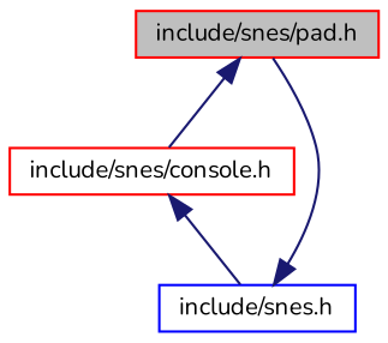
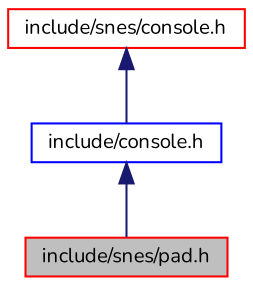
  digraph {
    fontname=Nunito
    node [color=red fillcolor=white fontname=Nunito fontsize=10 shape=record style=filled]
    edge [color=midnightblue dir=back fontname=Nunito fontsize=10 labelfontname=Helvetica labelfontsize=10 style=solid]
    n1 [fillcolor=grey75 fontcolor=black height=0.2 label="include/snes/pad.h" width=0.4]
    n2 [height=0.2 label="include/snes/console.h" width=0.4]
-   n3 [color=blue height=0.2 label="include/snes.h" width=0.4]
-   n1 -> n2
+   n3 [color=blue height=0.2 label="include/console.h" width=0.4]
    n2 -> n3
    n3 -> n1
  }
